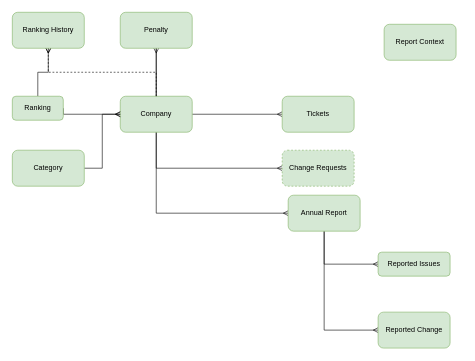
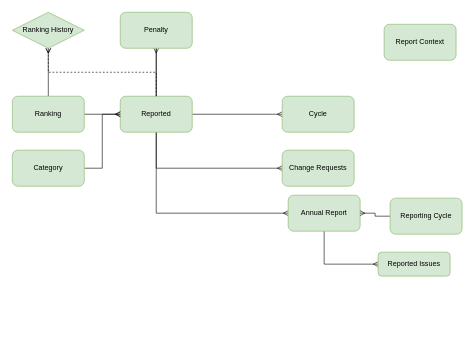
  <mxCell id="0" />
  <mxCell id="1" parent="0" />
  <mxCell id="2" style="edgeStyle=orthogonalEdgeStyle;rounded=0;orthogonalLoop=1;jettySize=auto;html=1;exitX=1;exitY=0.5;exitDx=0;exitDy=0;entryX=0;entryY=0.5;entryDx=0;entryDy=0;endArrow=ERmany;endFill=0;" edge="1" parent="1" source="7" target="8"><mxGeometry relative="1" as="geometry" /></mxCell>
  <mxCell id="3" style="edgeStyle=orthogonalEdgeStyle;rounded=0;orthogonalLoop=1;jettySize=auto;html=1;exitX=0.5;exitY=1;exitDx=0;exitDy=0;entryX=0;entryY=0.5;entryDx=0;entryDy=0;endArrow=ERmany;endFill=0;" edge="1" parent="1" source="7" target="10"><mxGeometry relative="1" as="geometry" /></mxCell>
  <mxCell id="4" style="edgeStyle=orthogonalEdgeStyle;rounded=0;orthogonalLoop=1;jettySize=auto;html=1;exitX=0.5;exitY=1;exitDx=0;exitDy=0;entryX=0;entryY=0.5;entryDx=0;entryDy=0;endArrow=ERmany;endFill=0;" edge="1" parent="1" source="7" target="13"><mxGeometry relative="1" as="geometry" /></mxCell>
  <mxCell id="5" style="edgeStyle=orthogonalEdgeStyle;rounded=0;orthogonalLoop=1;jettySize=auto;html=1;exitX=0.5;exitY=0;exitDx=0;exitDy=0;entryX=0.5;entryY=1;entryDx=0;entryDy=0;endArrow=ERmany;endFill=0;" edge="1" parent="1" source="7" target="24"><mxGeometry relative="1" as="geometry" /></mxCell>
  <mxCell id="6" style="edgeStyle=orthogonalEdgeStyle;rounded=0;orthogonalLoop=1;jettySize=auto;html=1;exitX=0.5;exitY=0;exitDx=0;exitDy=0;entryX=0.5;entryY=1;entryDx=0;entryDy=0;endArrow=ERmany;endFill=0;dashed=1;" edge="1" parent="1" source="7" target="25"><mxGeometry relative="1" as="geometry" /></mxCell>
- <mxCell id="7" value="Company" style="rounded=1;whiteSpace=wrap;html=1;fillColor=#d5e8d4;strokeColor=#82b366;" vertex="1" parent="1"><mxGeometry x="200" y="160" width="120" height="60" as="geometry" /></mxCell>
- <mxCell id="8" value="Tickets" style="rounded=1;whiteSpace=wrap;html=1;fillColor=#d5e8d4;strokeColor=#82b366;" vertex="1" parent="1"><mxGeometry x="470" y="160" width="120" height="60" as="geometry" /></mxCell>
+ <mxCell id="7" value="Reported" style="rounded=1;whiteSpace=wrap;html=1;fillColor=#d5e8d4;strokeColor=#82b366;" vertex="1" parent="1"><mxGeometry x="200" y="160" width="120" height="60" as="geometry" /></mxCell>
+ <mxCell id="8" value="Cycle" style="rounded=1;whiteSpace=wrap;html=1;fillColor=#d5e8d4;strokeColor=#82b366;" vertex="1" parent="1"><mxGeometry x="470" y="160" width="120" height="60" as="geometry" /></mxCell>
  <mxCell id="9" value="Report Context" style="rounded=1;whiteSpace=wrap;html=1;fillColor=#d5e8d4;strokeColor=#82b366;" vertex="1" parent="1"><mxGeometry x="640" y="40" width="120" height="60" as="geometry" /></mxCell>
- <mxCell id="10" value="Change Requests" style="rounded=1;whiteSpace=wrap;html=1;fillColor=#d5e8d4;strokeColor=#82b366;dashed=1;" vertex="1" parent="1"><mxGeometry x="470" y="250" width="120" height="60" as="geometry" /></mxCell>
- <mxCell id="11" style="edgeStyle=orthogonalEdgeStyle;rounded=0;orthogonalLoop=1;jettySize=auto;html=1;exitX=0.5;exitY=1;exitDx=0;exitDy=0;entryX=0;entryY=0.5;entryDx=0;entryDy=0;endArrow=ERmany;endFill=0;" edge="1" parent="1" source="13" target="16"><mxGeometry relative="1" as="geometry" /></mxCell>
+ <mxCell id="10" value="Change Requests" style="rounded=1;whiteSpace=wrap;html=1;fillColor=#d5e8d4;strokeColor=#82b366;" vertex="1" parent="1"><mxGeometry x="470" y="250" width="120" height="60" as="geometry" /></mxCell>
  <mxCell id="12" style="edgeStyle=orthogonalEdgeStyle;rounded=0;orthogonalLoop=1;jettySize=auto;html=1;exitX=0.5;exitY=1;exitDx=0;exitDy=0;entryX=0;entryY=0.5;entryDx=0;entryDy=0;endArrow=ERmany;endFill=0;" edge="1" parent="1" source="13" target="17"><mxGeometry relative="1" as="geometry" /></mxCell>
  <mxCell id="13" value="Annual Report" style="rounded=1;whiteSpace=wrap;html=1;fillColor=#d5e8d4;strokeColor=#82b366;" vertex="1" parent="1"><mxGeometry x="480" y="325" width="120" height="60" as="geometry" /></mxCell>
- <mxCell id="16" value="Reported Change" style="rounded=1;whiteSpace=wrap;html=1;fillColor=#d5e8d4;strokeColor=#82b366;" vertex="1" parent="1"><mxGeometry x="630" y="520" width="120" height="60" as="geometry" /></mxCell>
+ <mxCell id="14" style="edgeStyle=orthogonalEdgeStyle;rounded=0;orthogonalLoop=1;jettySize=auto;html=1;exitX=0;exitY=0.5;exitDx=0;exitDy=0;endArrow=ERmany;endFill=0;" edge="1" parent="1" source="15" target="13"><mxGeometry relative="1" as="geometry" /></mxCell>
+ <mxCell id="15" value="Reporting Cycle" style="rounded=1;whiteSpace=wrap;html=1;fillColor=#d5e8d4;strokeColor=#82b366;" vertex="1" parent="1"><mxGeometry x="650" y="330" width="120" height="60" as="geometry" /></mxCell>
  <mxCell id="17" value="Reported Issues" style="rounded=1;whiteSpace=wrap;html=1;fillColor=#d5e8d4;strokeColor=#82b366;" vertex="1" parent="1"><mxGeometry x="630" y="420" width="120" height="40" as="geometry" /></mxCell>
  <mxCell id="18" style="edgeStyle=orthogonalEdgeStyle;rounded=0;orthogonalLoop=1;jettySize=auto;html=1;exitX=1;exitY=0.5;exitDx=0;exitDy=0;endArrow=ERmany;endFill=0;" edge="1" parent="1" source="20" target="7"><mxGeometry relative="1" as="geometry"><Array as="points"><mxPoint x="170" y="190" /><mxPoint x="170" y="190" /></Array></mxGeometry></mxCell>
  <mxCell id="19" style="edgeStyle=orthogonalEdgeStyle;rounded=0;orthogonalLoop=1;jettySize=auto;html=1;exitX=0.5;exitY=0;exitDx=0;exitDy=0;entryX=0.5;entryY=1;entryDx=0;entryDy=0;endArrow=ERmany;endFill=0;" edge="1" parent="1" source="20" target="25"><mxGeometry relative="1" as="geometry" /></mxCell>
- <mxCell id="20" value="Ranking" style="rounded=1;whiteSpace=wrap;html=1;fillColor=#d5e8d4;strokeColor=#82b366;" vertex="1" parent="1"><mxGeometry x="20" y="160" width="85" height="40" as="geometry" /></mxCell>
+ <mxCell id="20" value="Ranking" style="rounded=1;whiteSpace=wrap;html=1;fillColor=#d5e8d4;strokeColor=#82b366;" vertex="1" parent="1"><mxGeometry x="20" y="160" width="120" height="60" as="geometry" /></mxCell>
  <mxCell id="21" style="edgeStyle=orthogonalEdgeStyle;rounded=0;orthogonalLoop=1;jettySize=auto;html=1;exitX=1;exitY=0.5;exitDx=0;exitDy=0;entryX=0;entryY=0.5;entryDx=0;entryDy=0;endArrow=ERmany;endFill=0;" edge="1" parent="1" source="22" target="7"><mxGeometry relative="1" as="geometry"><mxPoint x="180" y="210" as="targetPoint" /></mxGeometry></mxCell>
  <mxCell id="22" value="Category" style="rounded=1;whiteSpace=wrap;html=1;fillColor=#d5e8d4;strokeColor=#82b366;" vertex="1" parent="1"><mxGeometry x="20" y="250" width="120" height="60" as="geometry" /></mxCell>
  <mxCell id="23" value="" style="edgeStyle=orthogonalEdgeStyle;rounded=0;orthogonalLoop=1;jettySize=auto;html=1;endArrow=none;endFill=0;" edge="1" parent="1" source="24" target="7"><mxGeometry relative="1" as="geometry" /></mxCell>
  <mxCell id="24" value="Penalty" style="rounded=1;whiteSpace=wrap;html=1;fillColor=#d5e8d4;strokeColor=#82b366;" vertex="1" parent="1"><mxGeometry x="200" y="20" width="120" height="60" as="geometry" /></mxCell>
- <mxCell id="25" value="Ranking History" style="rounded=1;whiteSpace=wrap;html=1;fillColor=#d5e8d4;strokeColor=#82b366;" vertex="1" parent="1"><mxGeometry x="20" y="20" width="120" height="60" as="geometry" /></mxCell>
+ <mxCell id="25" value="Ranking History" style="rhombus;whiteSpace=wrap;html=1;fillColor=#d5e8d4;strokeColor=#82b366;" vertex="1" parent="1"><mxGeometry x="20" y="20" width="120" height="60" as="geometry" /></mxCell>
